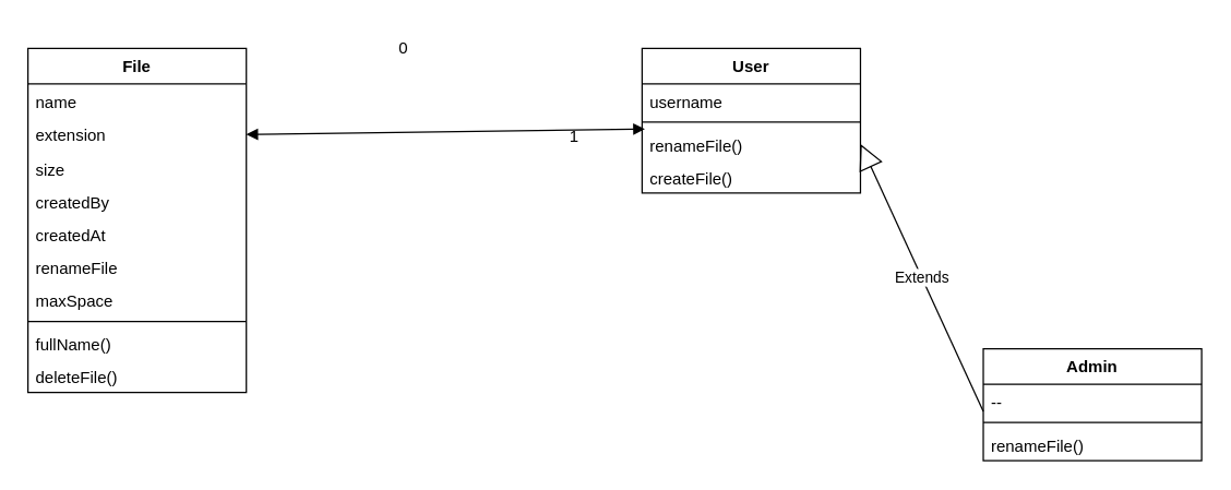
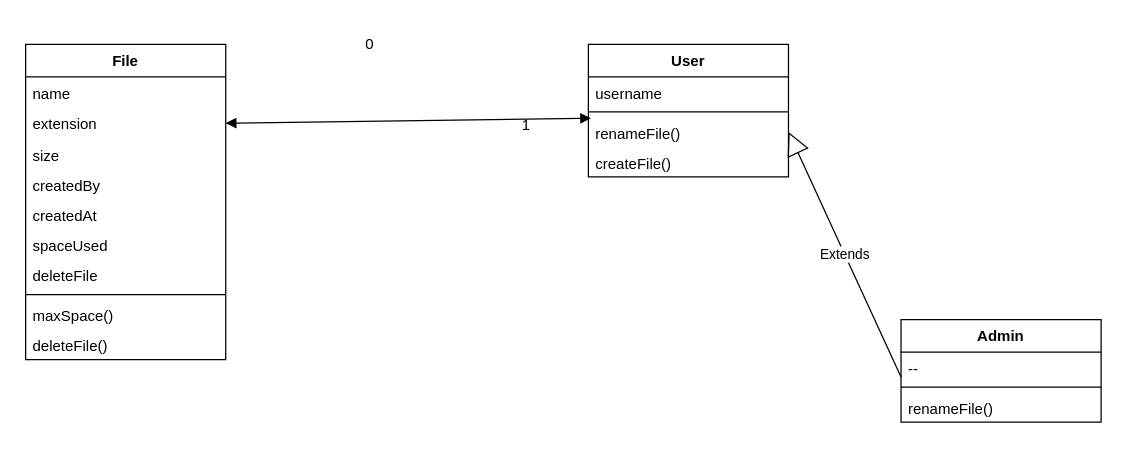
  <mxCell id="0" />
  <mxCell id="1" parent="0" />
  <mxCell id="2" value="File" style="swimlane;fontStyle=1;align=center;verticalAlign=top;childLayout=stackLayout;horizontal=1;startSize=26;horizontalStack=0;resizeParent=1;resizeParentMax=0;resizeLast=0;collapsible=1;marginBottom=0;" vertex="1" parent="1"><mxGeometry x="20" y="35" width="160" height="252" as="geometry" /></mxCell>
  <mxCell id="3" value="name" style="text;strokeColor=none;fillColor=none;align=left;verticalAlign=top;spacingLeft=4;spacingRight=4;overflow=hidden;rotatable=0;points=[[0,0.5],[1,0.5]];portConstraint=eastwest;" vertex="1" parent="2"><mxGeometry y="26" width="160" height="24" as="geometry" /></mxCell>
  <mxCell id="4" value="extension" style="text;strokeColor=none;fillColor=none;align=left;verticalAlign=top;spacingLeft=4;spacingRight=4;overflow=hidden;rotatable=0;points=[[0,0.5],[1,0.5]];portConstraint=eastwest;" vertex="1" parent="2"><mxGeometry y="50" width="160" height="26" as="geometry" /></mxCell>
  <mxCell id="5" value="size" style="text;strokeColor=none;fillColor=none;align=left;verticalAlign=top;spacingLeft=4;spacingRight=4;overflow=hidden;rotatable=0;points=[[0,0.5],[1,0.5]];portConstraint=eastwest;" vertex="1" parent="2"><mxGeometry y="76" width="160" height="24" as="geometry" /></mxCell>
  <mxCell id="6" value="createdBy" style="text;strokeColor=none;fillColor=none;align=left;verticalAlign=top;spacingLeft=4;spacingRight=4;overflow=hidden;rotatable=0;points=[[0,0.5],[1,0.5]];portConstraint=eastwest;" vertex="1" parent="2"><mxGeometry y="100" width="160" height="24" as="geometry" /></mxCell>
  <mxCell id="7" value="createdAt" style="text;strokeColor=none;fillColor=none;align=left;verticalAlign=top;spacingLeft=4;spacingRight=4;overflow=hidden;rotatable=0;points=[[0,0.5],[1,0.5]];portConstraint=eastwest;" vertex="1" parent="2"><mxGeometry y="124" width="160" height="24" as="geometry" /></mxCell>
- <mxCell id="8" value="renameFile" style="text;strokeColor=none;fillColor=none;align=left;verticalAlign=top;spacingLeft=4;spacingRight=4;overflow=hidden;rotatable=0;points=[[0,0.5],[1,0.5]];portConstraint=eastwest;" vertex="1" parent="2"><mxGeometry y="148" width="160" height="24" as="geometry" /></mxCell>
- <mxCell id="9" value="maxSpace" style="text;strokeColor=none;fillColor=none;align=left;verticalAlign=top;spacingLeft=4;spacingRight=4;overflow=hidden;rotatable=0;points=[[0,0.5],[1,0.5]];portConstraint=eastwest;" vertex="1" parent="2"><mxGeometry y="172" width="160" height="24" as="geometry" /></mxCell>
+ <mxCell id="8" value="spaceUsed" style="text;strokeColor=none;fillColor=none;align=left;verticalAlign=top;spacingLeft=4;spacingRight=4;overflow=hidden;rotatable=0;points=[[0,0.5],[1,0.5]];portConstraint=eastwest;" vertex="1" parent="2"><mxGeometry y="148" width="160" height="24" as="geometry" /></mxCell>
+ <mxCell id="9" value="deleteFile" style="text;strokeColor=none;fillColor=none;align=left;verticalAlign=top;spacingLeft=4;spacingRight=4;overflow=hidden;rotatable=0;points=[[0,0.5],[1,0.5]];portConstraint=eastwest;" vertex="1" parent="2"><mxGeometry y="172" width="160" height="24" as="geometry" /></mxCell>
  <mxCell id="10" value="" style="line;strokeWidth=1;fillColor=none;align=left;verticalAlign=middle;spacingTop=-1;spacingLeft=3;spacingRight=3;rotatable=0;labelPosition=right;points=[];portConstraint=eastwest;" vertex="1" parent="2"><mxGeometry y="196" width="160" height="8" as="geometry" /></mxCell>
- <mxCell id="11" value="fullName()" style="text;strokeColor=none;fillColor=none;align=left;verticalAlign=top;spacingLeft=4;spacingRight=4;overflow=hidden;rotatable=0;points=[[0,0.5],[1,0.5]];portConstraint=eastwest;" vertex="1" parent="2"><mxGeometry y="204" width="160" height="24" as="geometry" /></mxCell>
+ <mxCell id="11" value="maxSpace()" style="text;strokeColor=none;fillColor=none;align=left;verticalAlign=top;spacingLeft=4;spacingRight=4;overflow=hidden;rotatable=0;points=[[0,0.5],[1,0.5]];portConstraint=eastwest;" vertex="1" parent="2"><mxGeometry y="204" width="160" height="24" as="geometry" /></mxCell>
  <mxCell id="12" value="deleteFile()" style="text;strokeColor=none;fillColor=none;align=left;verticalAlign=top;spacingLeft=4;spacingRight=4;overflow=hidden;rotatable=0;points=[[0,0.5],[1,0.5]];portConstraint=eastwest;" vertex="1" parent="2"><mxGeometry y="228" width="160" height="24" as="geometry" /></mxCell>
  <mxCell id="13" value="User" style="swimlane;fontStyle=1;align=center;verticalAlign=top;childLayout=stackLayout;horizontal=1;startSize=26;horizontalStack=0;resizeParent=1;resizeParentMax=0;resizeLast=0;collapsible=1;marginBottom=0;" vertex="1" parent="1"><mxGeometry x="470" y="35" width="160" height="106" as="geometry" /></mxCell>
  <mxCell id="14" value="username" style="text;strokeColor=none;fillColor=none;align=left;verticalAlign=top;spacingLeft=4;spacingRight=4;overflow=hidden;rotatable=0;points=[[0,0.5],[1,0.5]];portConstraint=eastwest;" vertex="1" parent="13"><mxGeometry y="26" width="160" height="24" as="geometry" /></mxCell>
  <mxCell id="15" value="" style="line;strokeWidth=1;fillColor=none;align=left;verticalAlign=middle;spacingTop=-1;spacingLeft=3;spacingRight=3;rotatable=0;labelPosition=right;points=[];portConstraint=eastwest;" vertex="1" parent="13"><mxGeometry y="50" width="160" height="8" as="geometry" /></mxCell>
  <mxCell id="16" value="renameFile()" style="text;strokeColor=none;fillColor=none;align=left;verticalAlign=top;spacingLeft=4;spacingRight=4;overflow=hidden;rotatable=0;points=[[0,0.5],[1,0.5]];portConstraint=eastwest;" vertex="1" parent="13"><mxGeometry y="58" width="160" height="24" as="geometry" /></mxCell>
  <mxCell id="17" value="createFile()" style="text;strokeColor=none;fillColor=none;align=left;verticalAlign=top;spacingLeft=4;spacingRight=4;overflow=hidden;rotatable=0;points=[[0,0.5],[1,0.5]];portConstraint=eastwest;" vertex="1" parent="13"><mxGeometry y="82" width="160" height="24" as="geometry" /></mxCell>
  <mxCell id="18" value="Admin&#10;" style="swimlane;fontStyle=1;align=center;verticalAlign=top;childLayout=stackLayout;horizontal=1;startSize=26;horizontalStack=0;resizeParent=1;resizeParentMax=0;resizeLast=0;collapsible=1;marginBottom=0;" vertex="1" parent="1"><mxGeometry x="720" y="255" width="160" height="82" as="geometry"><mxRectangle x="720" y="94" width="70" height="30" as="alternateBounds" /></mxGeometry></mxCell>
  <mxCell id="19" value="--" style="text;strokeColor=none;fillColor=none;align=left;verticalAlign=top;spacingLeft=4;spacingRight=4;overflow=hidden;rotatable=0;points=[[0,0.5],[1,0.5]];portConstraint=eastwest;" vertex="1" parent="18"><mxGeometry y="26" width="160" height="24" as="geometry" /></mxCell>
  <mxCell id="20" value="" style="line;strokeWidth=1;fillColor=none;align=left;verticalAlign=middle;spacingTop=-1;spacingLeft=3;spacingRight=3;rotatable=0;labelPosition=right;points=[];portConstraint=eastwest;" vertex="1" parent="18"><mxGeometry y="50" width="160" height="8" as="geometry" /></mxCell>
  <mxCell id="21" value="renameFile()" style="text;strokeColor=none;fillColor=none;align=left;verticalAlign=top;spacingLeft=4;spacingRight=4;overflow=hidden;rotatable=0;points=[[0,0.5],[1,0.5]];portConstraint=eastwest;" vertex="1" parent="18"><mxGeometry y="58" width="160" height="24" as="geometry" /></mxCell>
  <mxCell id="22" value="Extends" style="endArrow=block;endSize=16;endFill=0;html=1;rounded=0;exitX=0;exitY=0.833;exitDx=0;exitDy=0;exitPerimeter=0;entryX=1;entryY=0.5;entryDx=0;entryDy=0;" edge="1" parent="1" source="19" target="16"><mxGeometry width="160" relative="1" as="geometry"><mxPoint x="520" y="235" as="sourcePoint" /><mxPoint x="680" y="235" as="targetPoint" /></mxGeometry></mxCell>
  <mxCell id="23" value="" style="endArrow=block;startArrow=block;endFill=1;startFill=1;html=1;rounded=0;exitX=1;exitY=0.5;exitDx=0;exitDy=0;entryX=0.013;entryY=0.042;entryDx=0;entryDy=0;entryPerimeter=0;" edge="1" parent="1" source="4" target="16"><mxGeometry width="160" relative="1" as="geometry"><mxPoint x="190" y="95" as="sourcePoint" /><mxPoint x="350" y="95" as="targetPoint" /></mxGeometry></mxCell>
  <mxCell id="24" value="0" style="text;html=1;align=center;verticalAlign=middle;resizable=0;points=[];autosize=1;strokeColor=none;fillColor=none;" vertex="1" parent="1"><mxGeometry x="280" y="20" width="30" height="30" as="geometry" /></mxCell>
  <mxCell id="25" value="1" style="text;html=1;align=center;verticalAlign=middle;resizable=0;points=[];autosize=1;strokeColor=none;fillColor=none;" vertex="1" parent="1"><mxGeometry x="405" y="85" width="30" height="30" as="geometry" /></mxCell>
